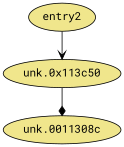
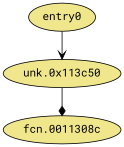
  digraph {
    fontname="Roboto Mono"
    node [fillcolor=khaki fontname="Roboto Mono" style=filled]
    edge [fontname="Roboto Mono"]
-   n1 [label=entry2]
+   n1 [label=entry0]
    n2 [label="unk.0x113c50"]
-   n3 [label="unk.0011308c"]
+   n3 [label="fcn.0011308c"]
    n1 -> n2 [arrowhead=vee]
    n2 -> n3 [arrowhead=diamond]
  }
